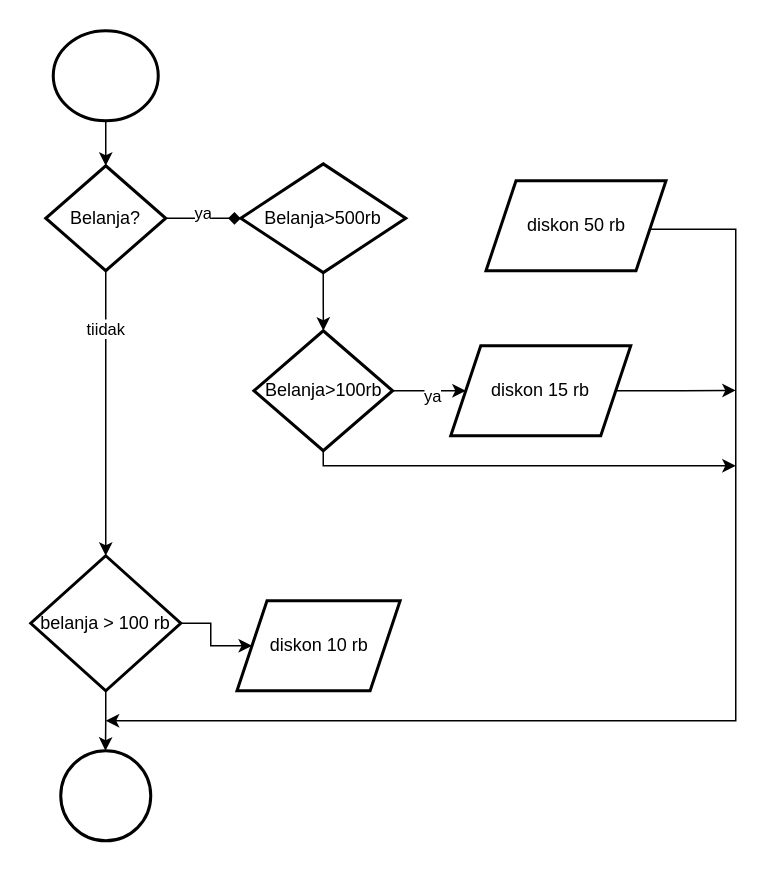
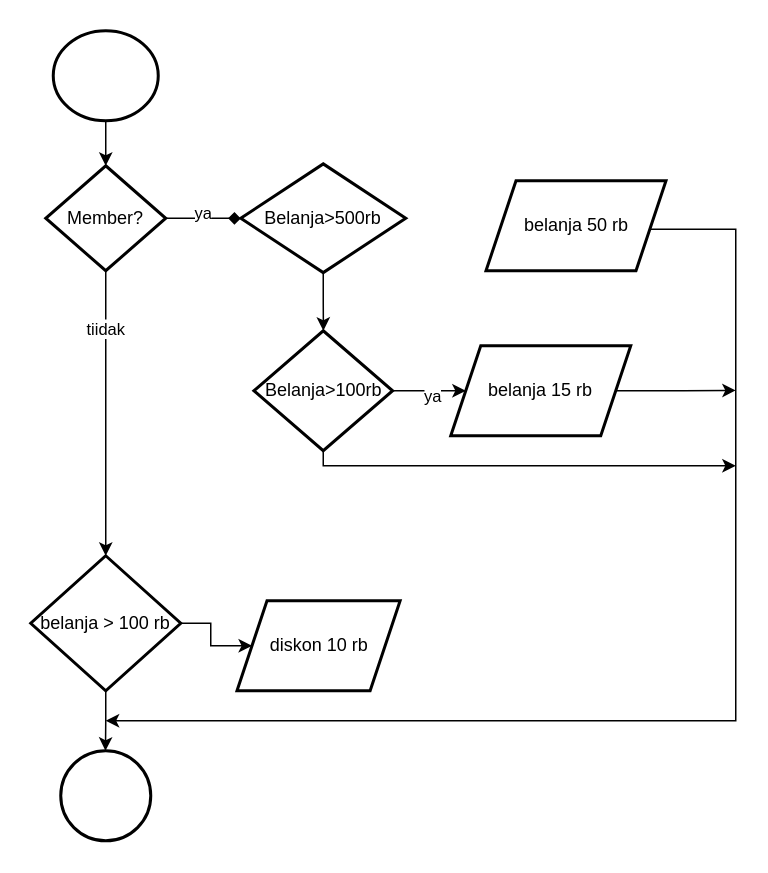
  <mxCell id="0" />
  <mxCell id="1" parent="0" />
  <mxCell id="2" style="edgeStyle=orthogonalEdgeStyle;rounded=0;orthogonalLoop=1;jettySize=auto;html=1;" edge="1" parent="1" source="3" target="8"><mxGeometry relative="1" as="geometry"><mxPoint x="70" y="110" as="targetPoint" /></mxGeometry></mxCell>
  <mxCell id="3" value="" style="strokeWidth=2;html=1;shape=mxgraph.flowchart.start_2;whiteSpace=wrap;" vertex="1" parent="1"><mxGeometry x="35" y="20" width="70" height="60" as="geometry" /></mxCell>
  <mxCell id="4" style="edgeStyle=orthogonalEdgeStyle;rounded=0;orthogonalLoop=1;jettySize=auto;html=1;endArrow=diamond;" edge="1" parent="1" source="8" target="10"><mxGeometry relative="1" as="geometry"><mxPoint x="190" y="145" as="targetPoint" /></mxGeometry></mxCell>
  <mxCell id="5" value="ya" style="edgeLabel;html=1;align=center;verticalAlign=middle;resizable=0;points=[];" vertex="1" connectable="0" parent="4"><mxGeometry x="-0.013" y="4" relative="1" as="geometry"><mxPoint as="offset" /></mxGeometry></mxCell>
  <mxCell id="6" style="edgeStyle=orthogonalEdgeStyle;rounded=0;orthogonalLoop=1;jettySize=auto;html=1;exitX=0.5;exitY=1;exitDx=0;exitDy=0;exitPerimeter=0;" edge="1" parent="1" source="8"><mxGeometry relative="1" as="geometry"><mxPoint x="70" y="370" as="targetPoint" /></mxGeometry></mxCell>
  <mxCell id="7" value="tiidak" style="edgeLabel;html=1;align=center;verticalAlign=middle;resizable=0;points=[];" vertex="1" connectable="0" parent="6"><mxGeometry x="-0.597" y="-1" relative="1" as="geometry"><mxPoint as="offset" /></mxGeometry></mxCell>
- <mxCell id="8" value="Belanja?" style="strokeWidth=2;html=1;shape=mxgraph.flowchart.decision;whiteSpace=wrap;" vertex="1" parent="1"><mxGeometry x="30" y="110" width="80" height="70" as="geometry" /></mxCell>
+ <mxCell id="8" value="Member?" style="strokeWidth=2;html=1;shape=mxgraph.flowchart.decision;whiteSpace=wrap;" vertex="1" parent="1"><mxGeometry x="30" y="110" width="80" height="70" as="geometry" /></mxCell>
  <mxCell id="9" style="edgeStyle=orthogonalEdgeStyle;rounded=0;orthogonalLoop=1;jettySize=auto;html=1;" edge="1" parent="1" source="10" target="14"><mxGeometry relative="1" as="geometry"><mxPoint x="215" y="230" as="targetPoint" /></mxGeometry></mxCell>
  <mxCell id="10" value="Belanja&amp;gt;500rb" style="strokeWidth=2;html=1;shape=mxgraph.flowchart.decision;whiteSpace=wrap;" vertex="1" parent="1"><mxGeometry x="160" y="108.75" width="110" height="72.5" as="geometry" /></mxCell>
  <mxCell id="11" value="" style="edgeStyle=orthogonalEdgeStyle;rounded=0;orthogonalLoop=1;jettySize=auto;html=1;" edge="1" parent="1" source="14" target="16"><mxGeometry relative="1" as="geometry" /></mxCell>
  <mxCell id="12" value="ya" style="edgeLabel;html=1;align=center;verticalAlign=middle;resizable=0;points=[];" vertex="1" connectable="0" parent="11"><mxGeometry x="0.101" y="-3" relative="1" as="geometry"><mxPoint x="1" as="offset" /></mxGeometry></mxCell>
  <mxCell id="13" style="edgeStyle=orthogonalEdgeStyle;rounded=0;orthogonalLoop=1;jettySize=auto;html=1;exitX=0.5;exitY=1;exitDx=0;exitDy=0;exitPerimeter=0;" edge="1" parent="1" source="14"><mxGeometry relative="1" as="geometry"><mxPoint x="490" y="310" as="targetPoint" /><mxPoint x="220" y="310" as="sourcePoint" /><Array as="points"><mxPoint x="215" y="310" /><mxPoint x="485" y="310" /></Array></mxGeometry></mxCell>
  <mxCell id="14" value="Belanja&amp;gt;100rb" style="strokeWidth=2;html=1;shape=mxgraph.flowchart.decision;whiteSpace=wrap;" vertex="1" parent="1"><mxGeometry x="168.75" y="220" width="92.5" height="80" as="geometry" /></mxCell>
  <mxCell id="15" style="edgeStyle=orthogonalEdgeStyle;rounded=0;orthogonalLoop=1;jettySize=auto;html=1;exitX=1;exitY=0.5;exitDx=0;exitDy=0;" edge="1" parent="1" source="16"><mxGeometry relative="1" as="geometry"><mxPoint x="490" y="259.765" as="targetPoint" /></mxGeometry></mxCell>
- <mxCell id="16" value="diskon 15 rb" style="shape=parallelogram;perimeter=parallelogramPerimeter;whiteSpace=wrap;html=1;fixedSize=1;strokeWidth=2;" vertex="1" parent="1"><mxGeometry x="300" y="230" width="120" height="60" as="geometry" /></mxCell>
+ <mxCell id="16" value="belanja 15 rb" style="shape=parallelogram;perimeter=parallelogramPerimeter;whiteSpace=wrap;html=1;fixedSize=1;strokeWidth=2;" vertex="1" parent="1"><mxGeometry x="300" y="230" width="120" height="60" as="geometry" /></mxCell>
  <mxCell id="17" style="edgeStyle=orthogonalEdgeStyle;rounded=0;orthogonalLoop=1;jettySize=auto;html=1;exitX=1;exitY=0.5;exitDx=0;exitDy=0;" edge="1" parent="1"><mxGeometry relative="1" as="geometry"><mxPoint x="70" y="480" as="targetPoint" /><mxPoint x="433.5" y="152.25" as="sourcePoint" /><Array as="points"><mxPoint x="490" y="152" /><mxPoint x="490" y="480" /></Array></mxGeometry></mxCell>
- <mxCell id="18" value="diskon 50 rb" style="shape=parallelogram;perimeter=parallelogramPerimeter;whiteSpace=wrap;html=1;fixedSize=1;strokeWidth=2;" vertex="1" parent="1"><mxGeometry x="323.5" y="120" width="120" height="60" as="geometry" /></mxCell>
+ <mxCell id="18" value="belanja 50 rb" style="shape=parallelogram;perimeter=parallelogramPerimeter;whiteSpace=wrap;html=1;fixedSize=1;strokeWidth=2;" vertex="1" parent="1"><mxGeometry x="323.5" y="120" width="120" height="60" as="geometry" /></mxCell>
  <mxCell id="19" style="edgeStyle=orthogonalEdgeStyle;rounded=0;orthogonalLoop=1;jettySize=auto;html=1;exitX=0.5;exitY=1;exitDx=0;exitDy=0;exitPerimeter=0;" edge="1" parent="1" source="21"><mxGeometry relative="1" as="geometry"><mxPoint x="69.818" y="500" as="targetPoint" /></mxGeometry></mxCell>
  <mxCell id="20" style="edgeStyle=orthogonalEdgeStyle;rounded=0;orthogonalLoop=1;jettySize=auto;html=1;exitX=1;exitY=0.5;exitDx=0;exitDy=0;exitPerimeter=0;entryX=0;entryY=0.5;entryDx=0;entryDy=0;" edge="1" parent="1" source="21" target="22"><mxGeometry relative="1" as="geometry" /></mxCell>
  <mxCell id="21" value="belanja &amp;gt; 100 rb" style="strokeWidth=2;html=1;shape=mxgraph.flowchart.decision;whiteSpace=wrap;" vertex="1" parent="1"><mxGeometry x="20" y="370" width="100" height="90" as="geometry" /></mxCell>
  <mxCell id="22" value="diskon 10 rb" style="shape=parallelogram;perimeter=parallelogramPerimeter;whiteSpace=wrap;html=1;fixedSize=1;strokeWidth=2;" vertex="1" parent="1"><mxGeometry x="157.5" y="400" width="108.75" height="60" as="geometry" /></mxCell>
  <mxCell id="23" value="" style="strokeWidth=2;html=1;shape=mxgraph.flowchart.start_1;whiteSpace=wrap;" vertex="1" parent="1"><mxGeometry x="40" y="500" width="60" height="60" as="geometry" /></mxCell>
